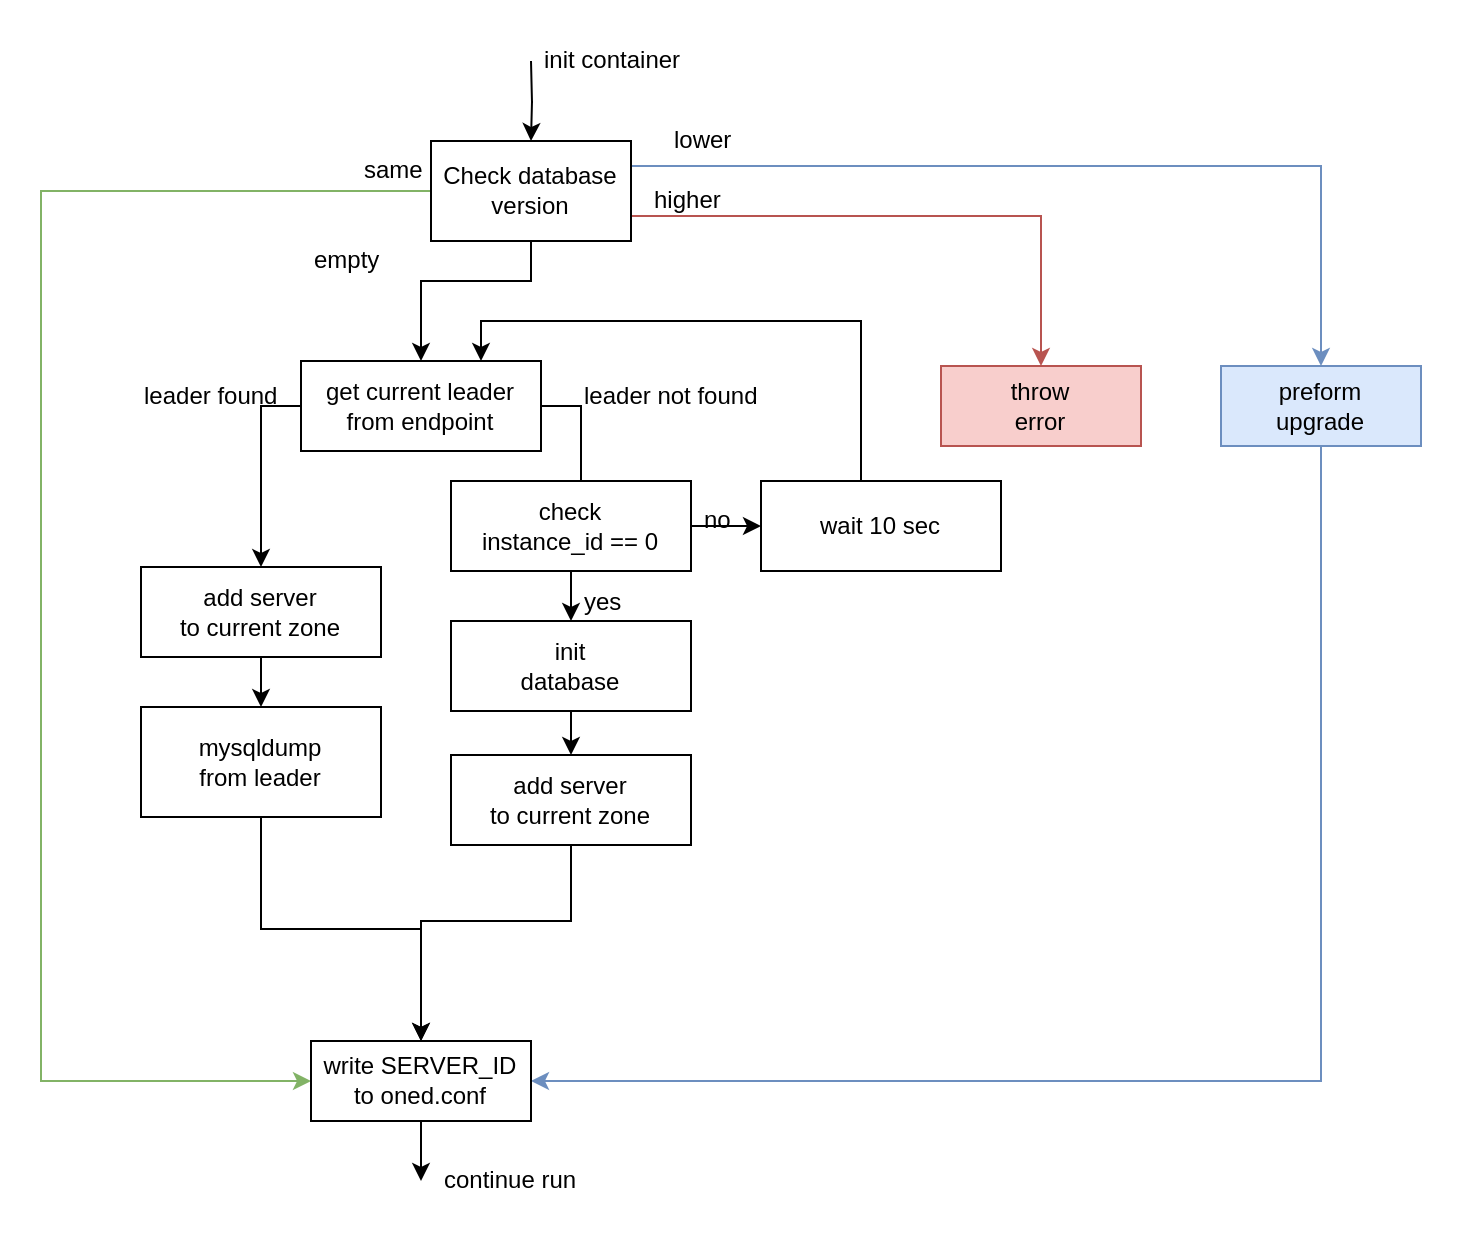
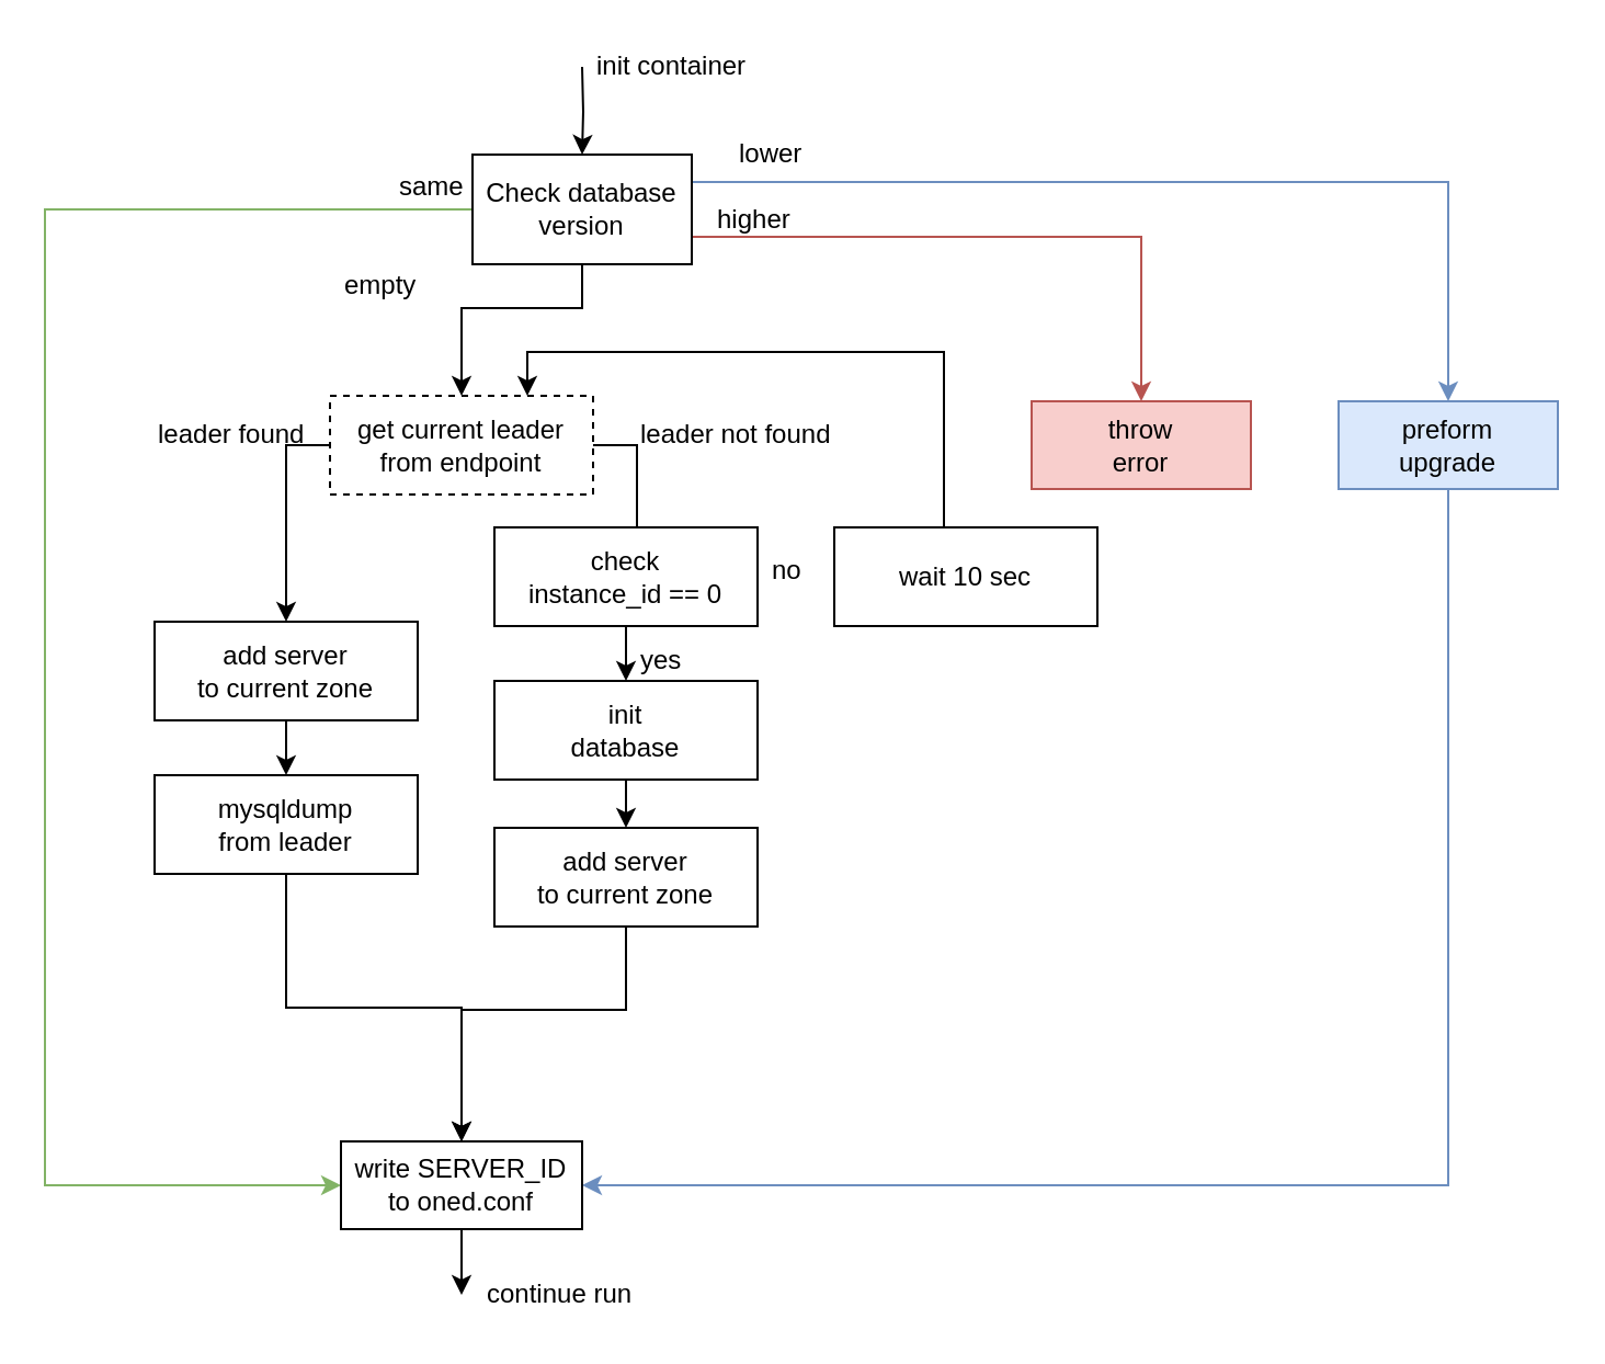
  <mxCell id="0" />
  <mxCell id="1" parent="0" />
  <mxCell id="2" style="edgeStyle=orthogonalEdgeStyle;rounded=0;orthogonalLoop=1;jettySize=auto;html=1;exitX=0.5;exitY=1;exitDx=0;exitDy=0;entryX=0.5;entryY=0;entryDx=0;entryDy=0;" parent="1" source="6" target="18" edge="1"><mxGeometry relative="1" as="geometry"><mxPoint x="260" y="120" as="targetPoint" /><Array as="points"><mxPoint x="265" y="140" /><mxPoint x="210" y="140" /></Array></mxGeometry></mxCell>
  <mxCell id="3" style="edgeStyle=orthogonalEdgeStyle;rounded=0;orthogonalLoop=1;jettySize=auto;html=1;exitX=1;exitY=0.25;exitDx=0;exitDy=0;entryX=0.5;entryY=0;entryDx=0;entryDy=0;fillColor=#dae8fc;strokeColor=#6c8ebf;" parent="1" source="6" target="8" edge="1"><mxGeometry relative="1" as="geometry" /></mxCell>
  <mxCell id="4" style="edgeStyle=orthogonalEdgeStyle;rounded=0;orthogonalLoop=1;jettySize=auto;html=1;exitX=1;exitY=0.75;exitDx=0;exitDy=0;fillColor=#f8cecc;strokeColor=#b85450;" parent="1" source="6" target="12" edge="1"><mxGeometry relative="1" as="geometry" /></mxCell>
  <mxCell id="5" style="edgeStyle=orthogonalEdgeStyle;rounded=0;orthogonalLoop=1;jettySize=auto;html=1;exitX=0;exitY=0.5;exitDx=0;exitDy=0;entryX=0;entryY=0.5;entryDx=0;entryDy=0;fillColor=#d5e8d4;strokeColor=#82b366;" parent="1" source="6" target="13" edge="1"><mxGeometry relative="1" as="geometry"><Array as="points"><mxPoint x="20" y="95" /><mxPoint x="20" y="540" /></Array></mxGeometry></mxCell>
  <mxCell id="6" value="&lt;div&gt;Check database&lt;/div&gt;&lt;div&gt;version&lt;/div&gt;" style="rounded=0;whiteSpace=wrap;html=1;" parent="1" vertex="1"><mxGeometry x="215" y="70" width="100" height="50" as="geometry" /></mxCell>
  <mxCell id="7" style="edgeStyle=orthogonalEdgeStyle;rounded=0;orthogonalLoop=1;jettySize=auto;html=1;exitX=0.5;exitY=1;exitDx=0;exitDy=0;entryX=1;entryY=0.5;entryDx=0;entryDy=0;fillColor=#dae8fc;strokeColor=#6c8ebf;" parent="1" source="8" target="13" edge="1"><mxGeometry relative="1" as="geometry" /></mxCell>
  <mxCell id="8" value="&lt;div&gt;preform&lt;br&gt;&lt;/div&gt;&lt;div&gt;upgrade&lt;/div&gt;" style="rounded=0;whiteSpace=wrap;html=1;fillColor=#dae8fc;strokeColor=#6c8ebf;" parent="1" vertex="1"><mxGeometry x="610" y="182.5" width="100" height="40" as="geometry" /></mxCell>
  <mxCell id="9" value="lower" style="text;html=1;resizable=0;points=[];autosize=1;align=left;verticalAlign=top;spacingTop=-4;" parent="1" vertex="1"><mxGeometry x="335" y="60" width="50" height="20" as="geometry" /></mxCell>
  <mxCell id="10" value="empty" style="text;html=1;resizable=0;points=[];autosize=1;align=left;verticalAlign=top;spacingTop=-4;" parent="1" vertex="1"><mxGeometry x="155" y="120" width="50" height="20" as="geometry" /></mxCell>
  <mxCell id="11" value="higher" style="text;html=1;resizable=0;points=[];autosize=1;align=left;verticalAlign=top;spacingTop=-4;" parent="1" vertex="1"><mxGeometry x="325" y="90" width="50" height="20" as="geometry" /></mxCell>
  <mxCell id="12" value="throw&lt;br&gt;&lt;div&gt;error&lt;/div&gt;" style="rounded=0;whiteSpace=wrap;html=1;fillColor=#f8cecc;strokeColor=#b85450;" parent="1" vertex="1"><mxGeometry x="470" y="182.5" width="100" height="40" as="geometry" /></mxCell>
  <mxCell id="13" value="&lt;div&gt;write SERVER_ID&lt;/div&gt;&lt;div&gt;to oned.conf&lt;br&gt;&lt;/div&gt;" style="rounded=0;whiteSpace=wrap;html=1;" parent="1" vertex="1"><mxGeometry x="155" y="520" width="110" height="40" as="geometry" /></mxCell>
  <mxCell id="14" value="same" style="text;html=1;resizable=0;points=[];autosize=1;align=left;verticalAlign=top;spacingTop=-4;" parent="1" vertex="1"><mxGeometry x="180" y="75" width="50" height="20" as="geometry" /></mxCell>
  <mxCell id="15" style="edgeStyle=orthogonalEdgeStyle;rounded=0;orthogonalLoop=1;jettySize=auto;html=1;exitX=0.5;exitY=1;exitDx=0;exitDy=0;" parent="1" edge="1"><mxGeometry relative="1" as="geometry"><mxPoint x="265" y="70" as="targetPoint" /><mxPoint x="265" y="30" as="sourcePoint" /></mxGeometry></mxCell>
  <mxCell id="16" style="edgeStyle=orthogonalEdgeStyle;rounded=0;orthogonalLoop=1;jettySize=auto;html=1;exitX=0;exitY=0.5;exitDx=0;exitDy=0;" parent="1" source="18" target="38" edge="1"><mxGeometry relative="1" as="geometry"><mxPoint x="124" y="280" as="targetPoint" /></mxGeometry></mxCell>
  <mxCell id="17" style="edgeStyle=orthogonalEdgeStyle;rounded=0;orthogonalLoop=1;jettySize=auto;html=1;exitX=1;exitY=0.5;exitDx=0;exitDy=0;" parent="1" source="18" target="23" edge="1"><mxGeometry relative="1" as="geometry"><mxPoint x="290" y="238" as="targetPoint" /></mxGeometry></mxCell>
- <mxCell id="18" value="&lt;div&gt;get current leader from endpoint&lt;br&gt;&lt;/div&gt;" style="rounded=0;whiteSpace=wrap;html=1;" parent="1" vertex="1"><mxGeometry x="150" y="180" width="120" height="45" as="geometry" /></mxCell>
+ <mxCell id="18" value="&lt;div&gt;get current leader from endpoint&lt;br&gt;&lt;/div&gt;" style="rounded=0;whiteSpace=wrap;html=1;dashed=1;" parent="1" vertex="1"><mxGeometry x="150" y="180" width="120" height="45" as="geometry" /></mxCell>
  <mxCell id="19" style="edgeStyle=orthogonalEdgeStyle;rounded=0;orthogonalLoop=1;jettySize=auto;html=1;exitX=0.5;exitY=1;exitDx=0;exitDy=0;entryX=0.5;entryY=0;entryDx=0;entryDy=0;" parent="1" source="20" target="13" edge="1"><mxGeometry relative="1" as="geometry"><mxPoint x="210" y="440" as="targetPoint" /></mxGeometry></mxCell>
- <mxCell id="20" value="&lt;div&gt;mysqldump&lt;/div&gt;&lt;div&gt; from leader&lt;/div&gt;" style="rounded=0;whiteSpace=wrap;html=1;" parent="1" vertex="1"><mxGeometry x="70" y="353" width="120" height="55" as="geometry" /></mxCell>
+ <mxCell id="20" value="&lt;div&gt;mysqldump&lt;/div&gt;&lt;div&gt; from leader&lt;/div&gt;" style="rounded=0;whiteSpace=wrap;html=1;" parent="1" vertex="1"><mxGeometry x="70" y="353" width="120" height="45" as="geometry" /></mxCell>
  <mxCell id="21" style="edgeStyle=orthogonalEdgeStyle;rounded=0;orthogonalLoop=1;jettySize=auto;html=1;exitX=0.5;exitY=1;exitDx=0;exitDy=0;" parent="1" source="23" target="27" edge="1"><mxGeometry relative="1" as="geometry" /></mxCell>
- <mxCell id="22" style="edgeStyle=orthogonalEdgeStyle;rounded=0;orthogonalLoop=1;jettySize=auto;html=1;exitX=1;exitY=0.5;exitDx=0;exitDy=0;" parent="1" source="23" target="29" edge="1"><mxGeometry relative="1" as="geometry" /></mxCell>
  <mxCell id="23" value="check&lt;br&gt;instance_id == 0" style="rounded=0;whiteSpace=wrap;html=1;" parent="1" vertex="1"><mxGeometry x="225" y="240" width="120" height="45" as="geometry" /></mxCell>
  <mxCell id="24" value="leader found" style="text;html=1;resizable=0;points=[];autosize=1;align=left;verticalAlign=top;spacingTop=-4;" parent="1" vertex="1"><mxGeometry x="70" y="188" width="80" height="20" as="geometry" /></mxCell>
  <mxCell id="25" value="leader not found" style="text;html=1;resizable=0;points=[];autosize=1;align=left;verticalAlign=top;spacingTop=-4;" parent="1" vertex="1"><mxGeometry x="290" y="188" width="100" height="20" as="geometry" /></mxCell>
  <mxCell id="26" style="edgeStyle=orthogonalEdgeStyle;rounded=0;orthogonalLoop=1;jettySize=auto;html=1;exitX=0.5;exitY=1;exitDx=0;exitDy=0;" edge="1" parent="1" source="27" target="34"><mxGeometry relative="1" as="geometry" /></mxCell>
  <mxCell id="27" value="init&lt;br&gt;database" style="rounded=0;whiteSpace=wrap;html=1;" parent="1" vertex="1"><mxGeometry x="225" y="310" width="120" height="45" as="geometry" /></mxCell>
  <mxCell id="28" style="edgeStyle=orthogonalEdgeStyle;rounded=0;orthogonalLoop=1;jettySize=auto;html=1;exitX=0.5;exitY=0;exitDx=0;exitDy=0;entryX=0.75;entryY=0;entryDx=0;entryDy=0;" parent="1" source="29" target="18" edge="1"><mxGeometry relative="1" as="geometry"><Array as="points"><mxPoint x="430" y="160" /><mxPoint x="240" y="160" /></Array></mxGeometry></mxCell>
  <mxCell id="29" value="wait 10 sec" style="rounded=0;whiteSpace=wrap;html=1;" parent="1" vertex="1"><mxGeometry x="380" y="240" width="120" height="45" as="geometry" /></mxCell>
  <mxCell id="30" style="edgeStyle=orthogonalEdgeStyle;rounded=0;orthogonalLoop=1;jettySize=auto;html=1;exitX=0.5;exitY=1;exitDx=0;exitDy=0;" parent="1" source="13" edge="1"><mxGeometry relative="1" as="geometry"><mxPoint x="210" y="590" as="targetPoint" /><mxPoint x="259.5" y="600" as="sourcePoint" /></mxGeometry></mxCell>
  <mxCell id="31" value="no" style="text;html=1;resizable=0;points=[];autosize=1;align=left;verticalAlign=top;spacingTop=-4;" parent="1" vertex="1"><mxGeometry x="350" y="250" width="30" height="20" as="geometry" /></mxCell>
  <mxCell id="32" value="yes" style="text;html=1;resizable=0;points=[];autosize=1;align=left;verticalAlign=top;spacingTop=-4;" parent="1" vertex="1"><mxGeometry x="290" y="291" width="30" height="20" as="geometry" /></mxCell>
  <mxCell id="33" style="edgeStyle=orthogonalEdgeStyle;rounded=0;orthogonalLoop=1;jettySize=auto;html=1;exitX=0.5;exitY=1;exitDx=0;exitDy=0;entryX=0.5;entryY=0;entryDx=0;entryDy=0;" parent="1" source="34" target="13" edge="1"><mxGeometry relative="1" as="geometry"><Array as="points"><mxPoint x="285" y="460" /><mxPoint x="210" y="460" /></Array></mxGeometry></mxCell>
  <mxCell id="34" value="&lt;div&gt;add server&lt;/div&gt;&lt;div&gt;to current zone&lt;/div&gt;" style="rounded=0;whiteSpace=wrap;html=1;" parent="1" vertex="1"><mxGeometry x="225" y="377" width="120" height="45" as="geometry" /></mxCell>
  <mxCell id="35" value="continue run" style="text;html=1;resizable=0;points=[];autosize=1;align=left;verticalAlign=top;spacingTop=-4;" parent="1" vertex="1"><mxGeometry x="220" y="580" width="80" height="20" as="geometry" /></mxCell>
  <mxCell id="36" value="init container" style="text;html=1;resizable=0;points=[];autosize=1;align=left;verticalAlign=top;spacingTop=-4;" parent="1" vertex="1"><mxGeometry x="270" width="90" height="20" as="geometry" y="20" /></mxCell>
  <mxCell id="37" style="edgeStyle=orthogonalEdgeStyle;rounded=0;orthogonalLoop=1;jettySize=auto;html=1;exitX=0.5;exitY=1;exitDx=0;exitDy=0;" edge="1" parent="1" source="38" target="20"><mxGeometry relative="1" as="geometry" /></mxCell>
  <mxCell id="38" value="&lt;div&gt;add server&lt;/div&gt;&lt;div&gt;to current zone&lt;/div&gt;" style="rounded=0;whiteSpace=wrap;html=1;" vertex="1" parent="1"><mxGeometry x="70" y="283" width="120" height="45" as="geometry" /></mxCell>
